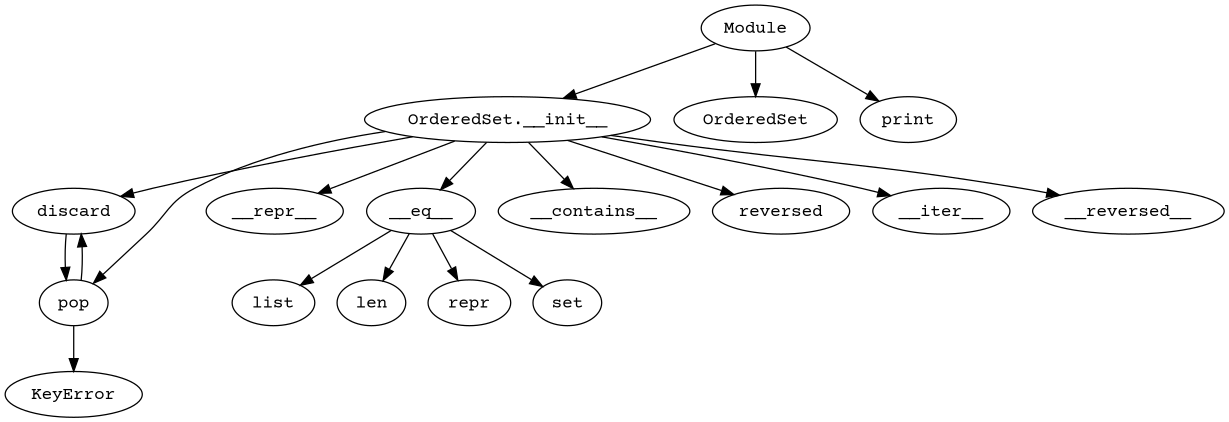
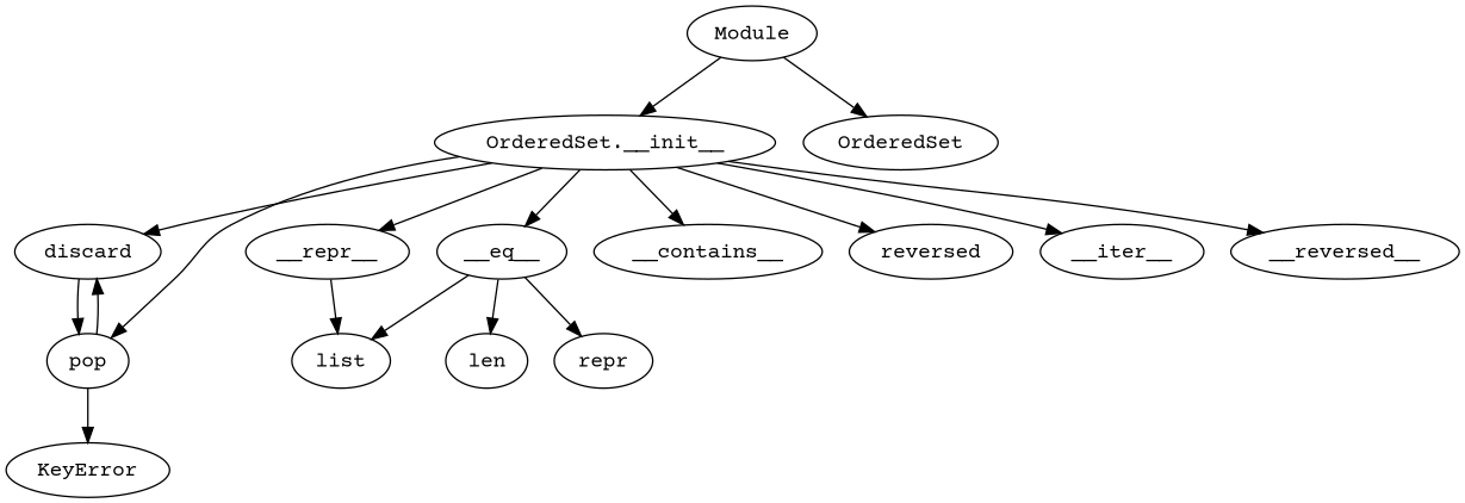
  strict digraph {
    fontname="Courier Prime"
    node [fontname="Courier Prime"]
    edge [fontname="Courier Prime"]
    discard
    pop
    KeyError
    __repr__
    list
    __eq__
    len
    n8 [label=repr]
-   set
    Module
    "OrderedSet.__init__"
    OrderedSet
-   print
    __contains__
    n15 [label=reversed]
    __iter__
    __reversed__
    discard -> pop
    pop -> discard
    pop -> KeyError
+   __repr__ -> list
    __eq__ -> list
    __eq__ -> len
    __eq__ -> n8
-   __eq__ -> set
    Module -> "OrderedSet.__init__"
    Module -> OrderedSet
-   Module -> print
    "OrderedSet.__init__" -> discard
    "OrderedSet.__init__" -> pop
    "OrderedSet.__init__" -> __repr__
    "OrderedSet.__init__" -> __eq__
    "OrderedSet.__init__" -> __contains__
    "OrderedSet.__init__" -> n15
    "OrderedSet.__init__" -> __iter__
    "OrderedSet.__init__" -> __reversed__
  }
